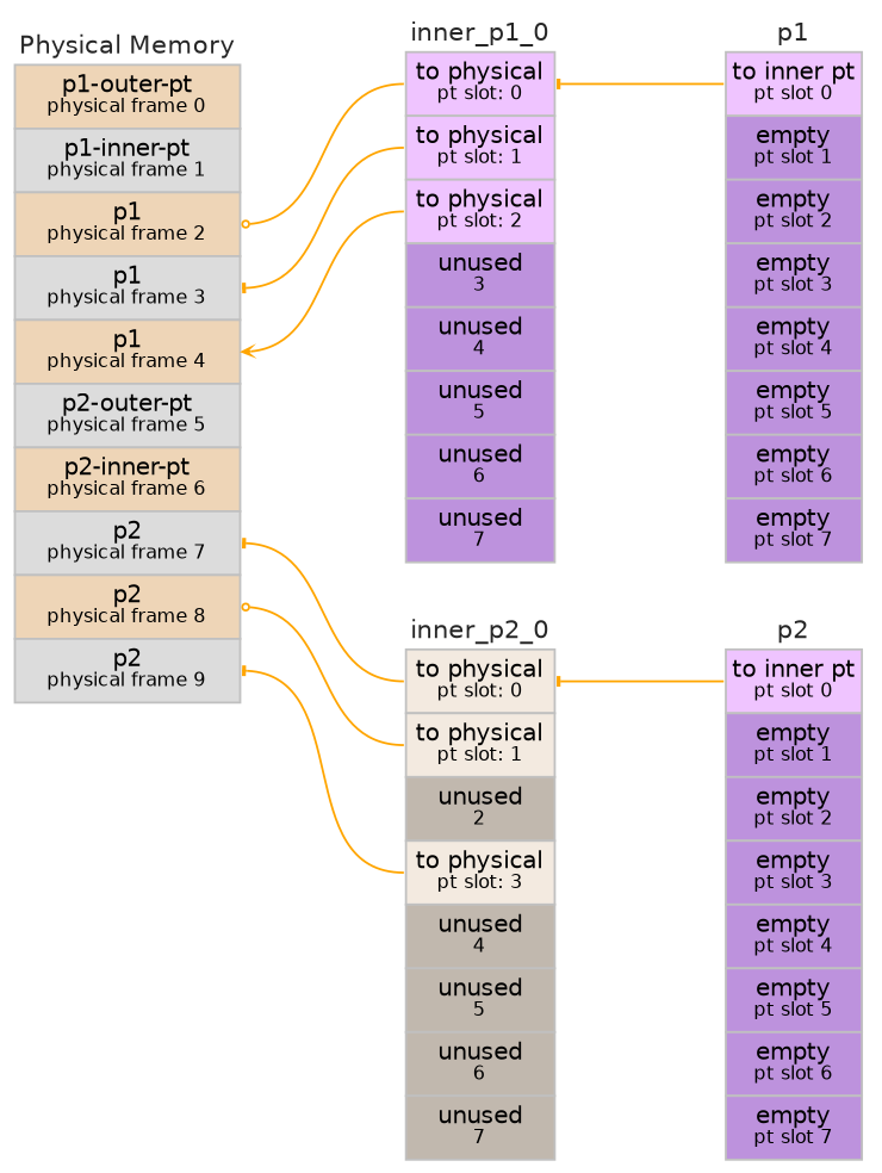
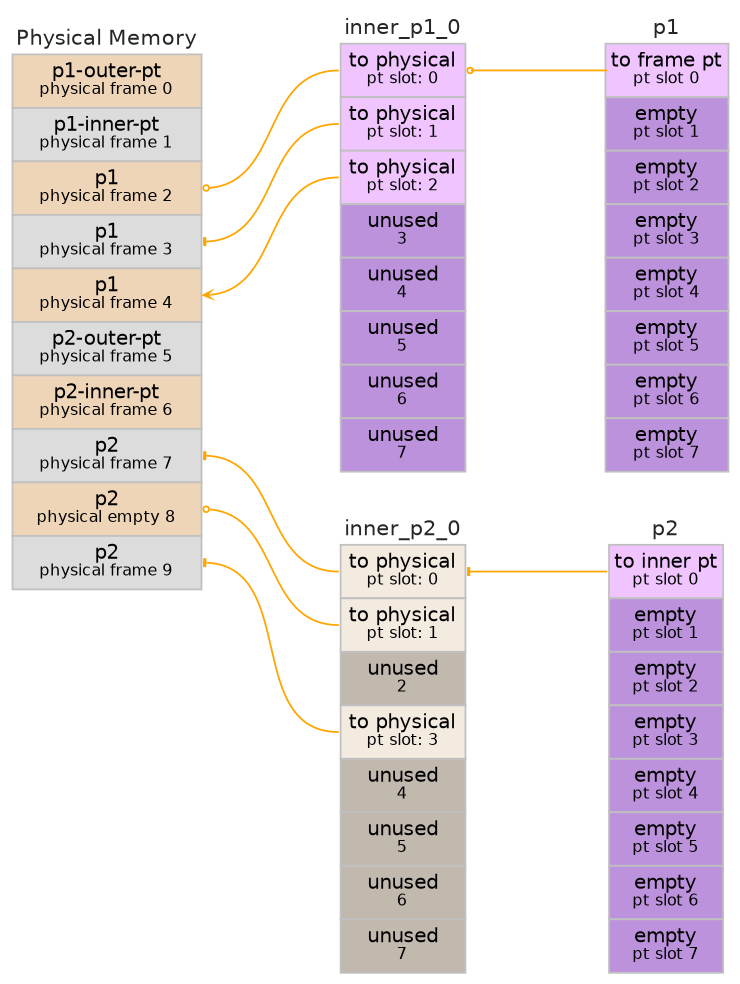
  digraph {
    fontname=Helvetica
    rankdir=LR
    ranksep=1.0
    node [fontname=Helvetica fontsize=8 margin="0.04 0.04" shape=none]
    edge [arrowhead=tee arrowsize=0.4 color=orange headclip=true headport=0 tailclip=true tailport=0]
-   n1 [label=<<table border="0.1" cellborder="1" cellspacing="0"><TR><TD border="0.0" ><font face="helvetica" color="grey15" point-size="12">Physical Memory</font></TD></TR><tr><td align="text" color="grey" bgcolor="bisque2" height="30" port="0"><font point-size="11">p1-outer-pt</font><br></br><font point-size="9">physical frame 0</font></td></tr><tr><td align="text" color="grey" bgcolor="gainsboro" height="30" port="1"><font point-size="11">p1-inner-pt</font><br></br><font point-size="9">physical frame 1</font></td></tr><tr><td align="text" color="grey" bgcolor="bisque2" height="30" port="2"><font point-size="11">p1</font><br></br><font point-size="9">physical frame 2</font></td></tr><tr><td align="text" color="grey" bgcolor="gainsboro" height="30" port="3"><font point-size="11">p1</font><br></br><font point-size="9">physical frame 3</font></td></tr><tr><td align="text" color="grey" bgcolor="bisque2" height="30" port="4"><font point-size="11">p1</font><br></br><font point-size="9">physical frame 4</font></td></tr><tr><td align="text" color="grey" bgcolor="gainsboro" height="30" port="5"><font point-size="11">p2-outer-pt</font><br></br><font point-size="9">physical frame 5</font></td></tr><tr><td align="text" color="grey" bgcolor="bisque2" height="30" port="6"><font point-size="11">p2-inner-pt</font><br></br><font point-size="9">physical frame 6</font></td></tr><tr><td align="text" color="grey" bgcolor="gainsboro" height="30" port="7"><font point-size="11">p2</font><br></br><font point-size="9">physical frame 7</font></td></tr><tr><td align="text" color="grey" bgcolor="bisque2" height="30" port="8"><font point-size="11">p2</font><br></br><font point-size="9">physical frame 8</font></td></tr><tr><td align="text" color="grey" bgcolor="gainsboro" height="30" port="9"><font point-size="11">p2</font><br></br><font point-size="9">physical frame 9</font></td></tr></table>> width=0.8]
+   n1 [label=<<table border="0.1" cellborder="1" cellspacing="0"><TR><TD border="0.0" ><font face="helvetica" color="grey15" point-size="12">Physical Memory</font></TD></TR><tr><td align="text" color="grey" bgcolor="bisque2" height="30" port="0"><font point-size="11">p1-outer-pt</font><br></br><font point-size="9">physical frame 0</font></td></tr><tr><td align="text" color="grey" bgcolor="gainsboro" height="30" port="1"><font point-size="11">p1-inner-pt</font><br></br><font point-size="9">physical frame 1</font></td></tr><tr><td align="text" color="grey" bgcolor="bisque2" height="30" port="2"><font point-size="11">p1</font><br></br><font point-size="9">physical frame 2</font></td></tr><tr><td align="text" color="grey" bgcolor="gainsboro" height="30" port="3"><font point-size="11">p1</font><br></br><font point-size="9">physical frame 3</font></td></tr><tr><td align="text" color="grey" bgcolor="bisque2" height="30" port="4"><font point-size="11">p1</font><br></br><font point-size="9">physical frame 4</font></td></tr><tr><td align="text" color="grey" bgcolor="gainsboro" height="30" port="5"><font point-size="11">p2-outer-pt</font><br></br><font point-size="9">physical frame 5</font></td></tr><tr><td align="text" color="grey" bgcolor="bisque2" height="30" port="6"><font point-size="11">p2-inner-pt</font><br></br><font point-size="9">physical frame 6</font></td></tr><tr><td align="text" color="grey" bgcolor="gainsboro" height="30" port="7"><font point-size="11">p2</font><br></br><font point-size="9">physical frame 7</font></td></tr><tr><td align="text" color="grey" bgcolor="bisque2" height="30" port="8"><font point-size="11">p2</font><br></br><font point-size="9">physical empty 8</font></td></tr><tr><td align="text" color="grey" bgcolor="gainsboro" height="30" port="9"><font point-size="11">p2</font><br></br><font point-size="9">physical frame 9</font></td></tr></table>> width=0.8]
    n2 [label=<<table border="0.1" cellborder="1" cellspacing="0"><TR><TD border="0.0" ><font face="helvetica" color="grey15" point-size="12">inner_p1_0</font></TD></TR><tr><td align="text" color="grey" bgcolor="#efc4ff" height="30" port="0"><font point-size="11">to physical</font><br></br><font point-size="9">pt slot: 0</font></td></tr><tr><td align="text" color="grey" bgcolor="#efc4ff" height="30" port="1"><font point-size="11">to physical</font><br></br><font point-size="9">pt slot: 1</font></td></tr><tr><td align="text" color="grey" bgcolor="#efc4ff" height="30" port="2"><font point-size="11">to physical</font><br></br><font point-size="9">pt slot: 2</font></td></tr><tr><td align="text" color="grey" bgcolor="#bd92dd" height="30" port="3"><font point-size="11">unused</font><br></br><font point-size="9">3</font></td></tr><tr><td align="text" color="grey" bgcolor="#bd92dd" height="30" port="4"><font point-size="11">unused</font><br></br><font point-size="9">4</font></td></tr><tr><td align="text" color="grey" bgcolor="#bd92dd" height="30" port="5"><font point-size="11">unused</font><br></br><font point-size="9">5</font></td></tr><tr><td align="text" color="grey" bgcolor="#bd92dd" height="30" port="6"><font point-size="11">unused</font><br></br><font point-size="9">6</font></td></tr><tr><td align="text" color="grey" bgcolor="#bd92dd" height="30" port="7"><font point-size="11">unused</font><br></br><font point-size="9">7</font></td></tr></table>> width=0.8]
    n3 [label=<<table border="0.1" cellborder="1" cellspacing="0"><TR><TD border="0.0" ><font face="helvetica" color="grey15" point-size="12">inner_p2_0</font></TD></TR><tr><td align="text" color="grey" bgcolor="#f3eae0" height="30" port="0"><font point-size="11">to physical</font><br></br><font point-size="9">pt slot: 0</font></td></tr><tr><td align="text" color="grey" bgcolor="#f3eae0" height="30" port="1"><font point-size="11">to physical</font><br></br><font point-size="9">pt slot: 1</font></td></tr><tr><td align="text" color="grey" bgcolor="#c1b8ae" height="30" port="2"><font point-size="11">unused</font><br></br><font point-size="9">2</font></td></tr><tr><td align="text" color="grey" bgcolor="#f3eae0" height="30" port="3"><font point-size="11">to physical</font><br></br><font point-size="9">pt slot: 3</font></td></tr><tr><td align="text" color="grey" bgcolor="#c1b8ae" height="30" port="4"><font point-size="11">unused</font><br></br><font point-size="9">4</font></td></tr><tr><td align="text" color="grey" bgcolor="#c1b8ae" height="30" port="5"><font point-size="11">unused</font><br></br><font point-size="9">5</font></td></tr><tr><td align="text" color="grey" bgcolor="#c1b8ae" height="30" port="6"><font point-size="11">unused</font><br></br><font point-size="9">6</font></td></tr><tr><td align="text" color="grey" bgcolor="#c1b8ae" height="30" port="7"><font point-size="11">unused</font><br></br><font point-size="9">7</font></td></tr></table>> width=0.8]
-   n4 [label=<<table border="0.1" cellborder="1" cellspacing="0"><TR><TD border="0.0" ><font face="helvetica" color="grey15" point-size="12">p1</font></TD></TR><tr><td align="text" color="grey" bgcolor="#efc4ff" height="30" port="0"><font point-size="11">to inner pt</font><br></br><font point-size="9">pt slot 0</font></td></tr><tr><td align="text" color="grey" bgcolor="#bd92dd" height="30" port="1"><font point-size="11">empty</font><br></br><font point-size="9">pt slot 1</font></td></tr><tr><td align="text" color="grey" bgcolor="#bd92dd" height="30" port="2"><font point-size="11">empty</font><br></br><font point-size="9">pt slot 2</font></td></tr><tr><td align="text" color="grey" bgcolor="#bd92dd" height="30" port="3"><font point-size="11">empty</font><br></br><font point-size="9">pt slot 3</font></td></tr><tr><td align="text" color="grey" bgcolor="#bd92dd" height="30" port="4"><font point-size="11">empty</font><br></br><font point-size="9">pt slot 4</font></td></tr><tr><td align="text" color="grey" bgcolor="#bd92dd" height="30" port="5"><font point-size="11">empty</font><br></br><font point-size="9">pt slot 5</font></td></tr><tr><td align="text" color="grey" bgcolor="#bd92dd" height="30" port="6"><font point-size="11">empty</font><br></br><font point-size="9">pt slot 6</font></td></tr><tr><td align="text" color="grey" bgcolor="#bd92dd" height="30" port="7"><font point-size="11">empty</font><br></br><font point-size="9">pt slot 7</font></td></tr></table>> width=0.8]
+   n4 [label=<<table border="0.1" cellborder="1" cellspacing="0"><TR><TD border="0.0" ><font face="helvetica" color="grey15" point-size="12">p1</font></TD></TR><tr><td align="text" color="grey" bgcolor="#efc4ff" height="30" port="0"><font point-size="11">to frame pt</font><br></br><font point-size="9">pt slot 0</font></td></tr><tr><td align="text" color="grey" bgcolor="#bd92dd" height="30" port="1"><font point-size="11">empty</font><br></br><font point-size="9">pt slot 1</font></td></tr><tr><td align="text" color="grey" bgcolor="#bd92dd" height="30" port="2"><font point-size="11">empty</font><br></br><font point-size="9">pt slot 2</font></td></tr><tr><td align="text" color="grey" bgcolor="#bd92dd" height="30" port="3"><font point-size="11">empty</font><br></br><font point-size="9">pt slot 3</font></td></tr><tr><td align="text" color="grey" bgcolor="#bd92dd" height="30" port="4"><font point-size="11">empty</font><br></br><font point-size="9">pt slot 4</font></td></tr><tr><td align="text" color="grey" bgcolor="#bd92dd" height="30" port="5"><font point-size="11">empty</font><br></br><font point-size="9">pt slot 5</font></td></tr><tr><td align="text" color="grey" bgcolor="#bd92dd" height="30" port="6"><font point-size="11">empty</font><br></br><font point-size="9">pt slot 6</font></td></tr><tr><td align="text" color="grey" bgcolor="#bd92dd" height="30" port="7"><font point-size="11">empty</font><br></br><font point-size="9">pt slot 7</font></td></tr></table>> width=0.8]
    n5 [label=<<table border="0.1" cellborder="1" cellspacing="0"><TR><TD border="0.0" ><font face="helvetica" color="grey15" point-size="12">p2</font></TD></TR><tr><td align="text" color="grey" bgcolor="#efc4ff" height="30" port="0"><font point-size="11">to inner pt</font><br></br><font point-size="9">pt slot 0</font></td></tr><tr><td align="text" color="grey" bgcolor="#bd92dd" height="30" port="1"><font point-size="11">empty</font><br></br><font point-size="9">pt slot 1</font></td></tr><tr><td align="text" color="grey" bgcolor="#bd92dd" height="30" port="2"><font point-size="11">empty</font><br></br><font point-size="9">pt slot 2</font></td></tr><tr><td align="text" color="grey" bgcolor="#bd92dd" height="30" port="3"><font point-size="11">empty</font><br></br><font point-size="9">pt slot 3</font></td></tr><tr><td align="text" color="grey" bgcolor="#bd92dd" height="30" port="4"><font point-size="11">empty</font><br></br><font point-size="9">pt slot 4</font></td></tr><tr><td align="text" color="grey" bgcolor="#bd92dd" height="30" port="5"><font point-size="11">empty</font><br></br><font point-size="9">pt slot 5</font></td></tr><tr><td align="text" color="grey" bgcolor="#bd92dd" height="30" port="6"><font point-size="11">empty</font><br></br><font point-size="9">pt slot 6</font></td></tr><tr><td align="text" color="grey" bgcolor="#bd92dd" height="30" port="7"><font point-size="11">empty</font><br></br><font point-size="9">pt slot 7</font></td></tr></table>> width=0.8]
    subgraph sub_1 {
      rank=source
      n1
    }
    subgraph sub_2 {
      rank=middle
      n2
      n3
    }
    subgraph sub_3 {
      rank=sink
      n4
      n5
    }
    n2 -> n1 [arrowhead=odot headport=2]
    n2 -> n1 [headport=3 tailport=1]
    n2 -> n1 [arrowhead=vee headport=4 tailport=2]
    n3 -> n1 [headport=7]
    n3 -> n1 [arrowhead=odot headport=8 tailport=1]
    n3 -> n1 [headport=9 tailport=3]
-   n4 -> n2
+   n4 -> n2 [arrowhead=odot]
    n5 -> n3
  }
